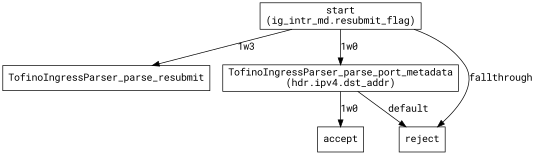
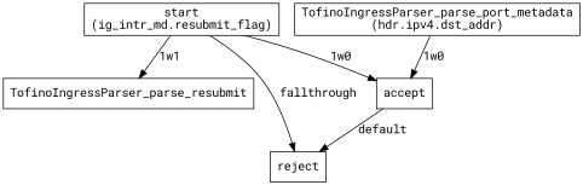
  digraph {
    fontname="Roboto Mono"
    node [fontname="Roboto Mono" shape=rectangle]
    edge [fontname="Roboto Mono"]
    n1 [label="start\n(ig_intr_md.resubmit_flag)"]
    n2 [label=TofinoIngressParser_parse_resubmit]
    n3 [label="TofinoIngressParser_parse_port_metadata\n(hdr.ipv4.dst_addr)"]
    n4 [label=reject]
    n5 [label=accept]
-   n1 -> n2 [label="1w3"]
-   n1 -> n3 [label="1w0"]
+   n1 -> n2 [label="1w1"]
+   n1 -> n5 [label="1w0"]
    n1 -> n4 [label=fallthrough]
-   n3 -> n4 [label=default]
+   n5 -> n4 [label=default]
    n3 -> n5 [label="1w0"]
  }
